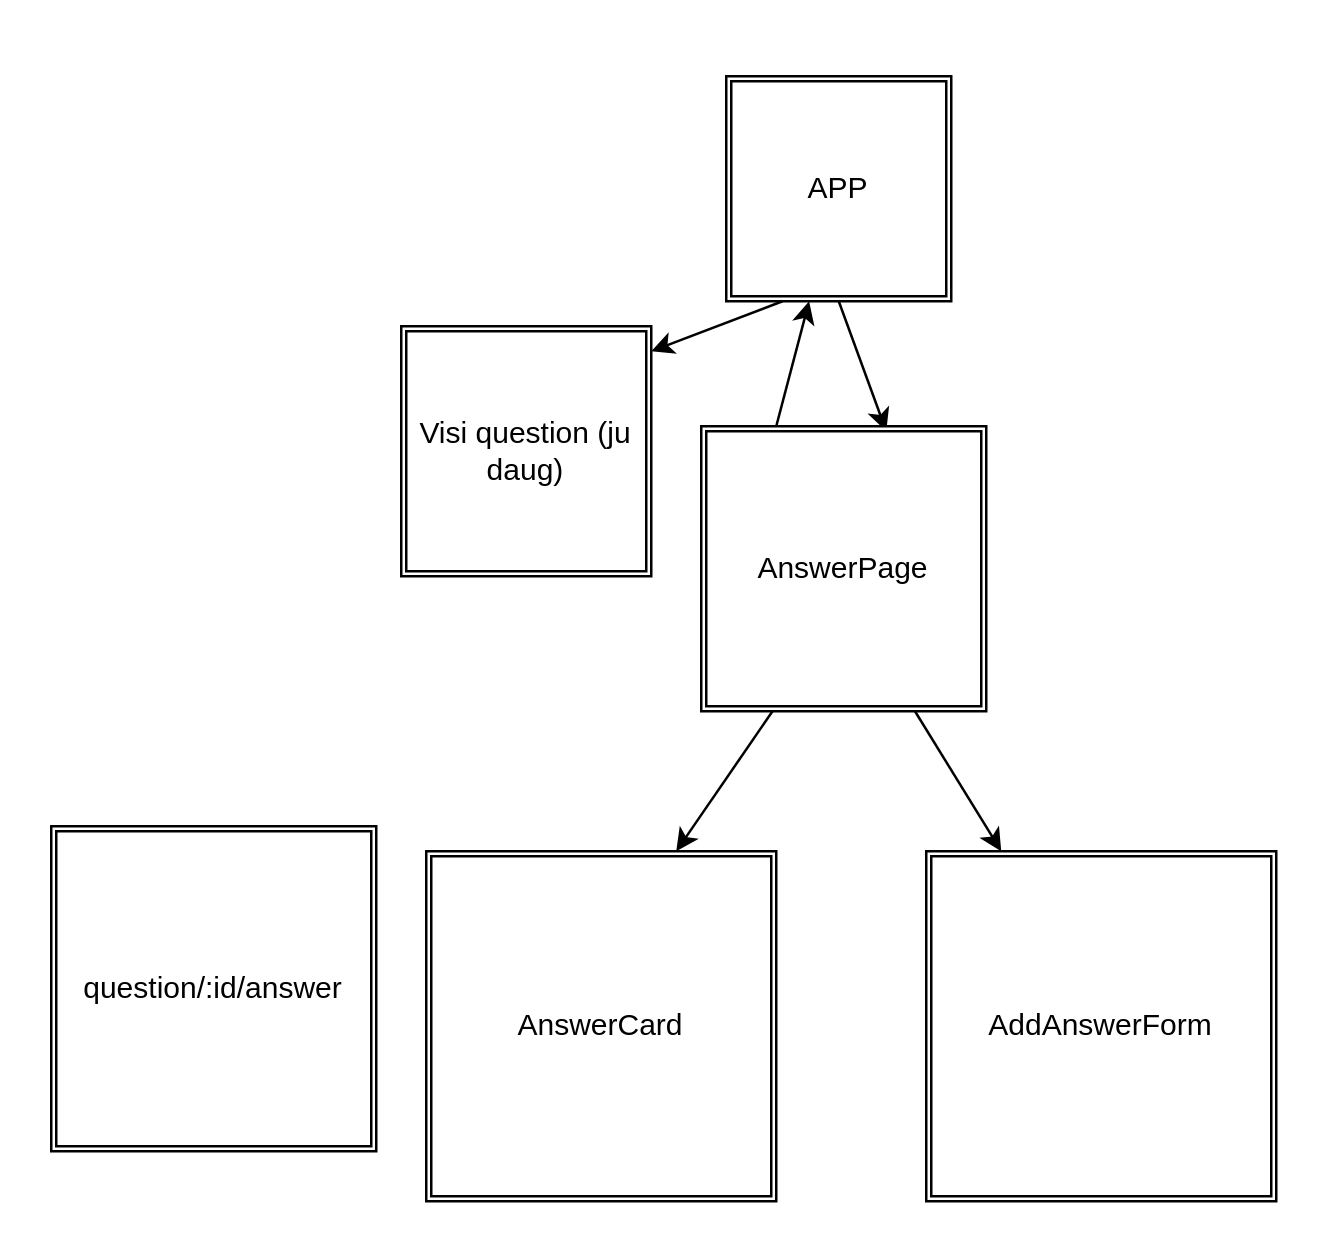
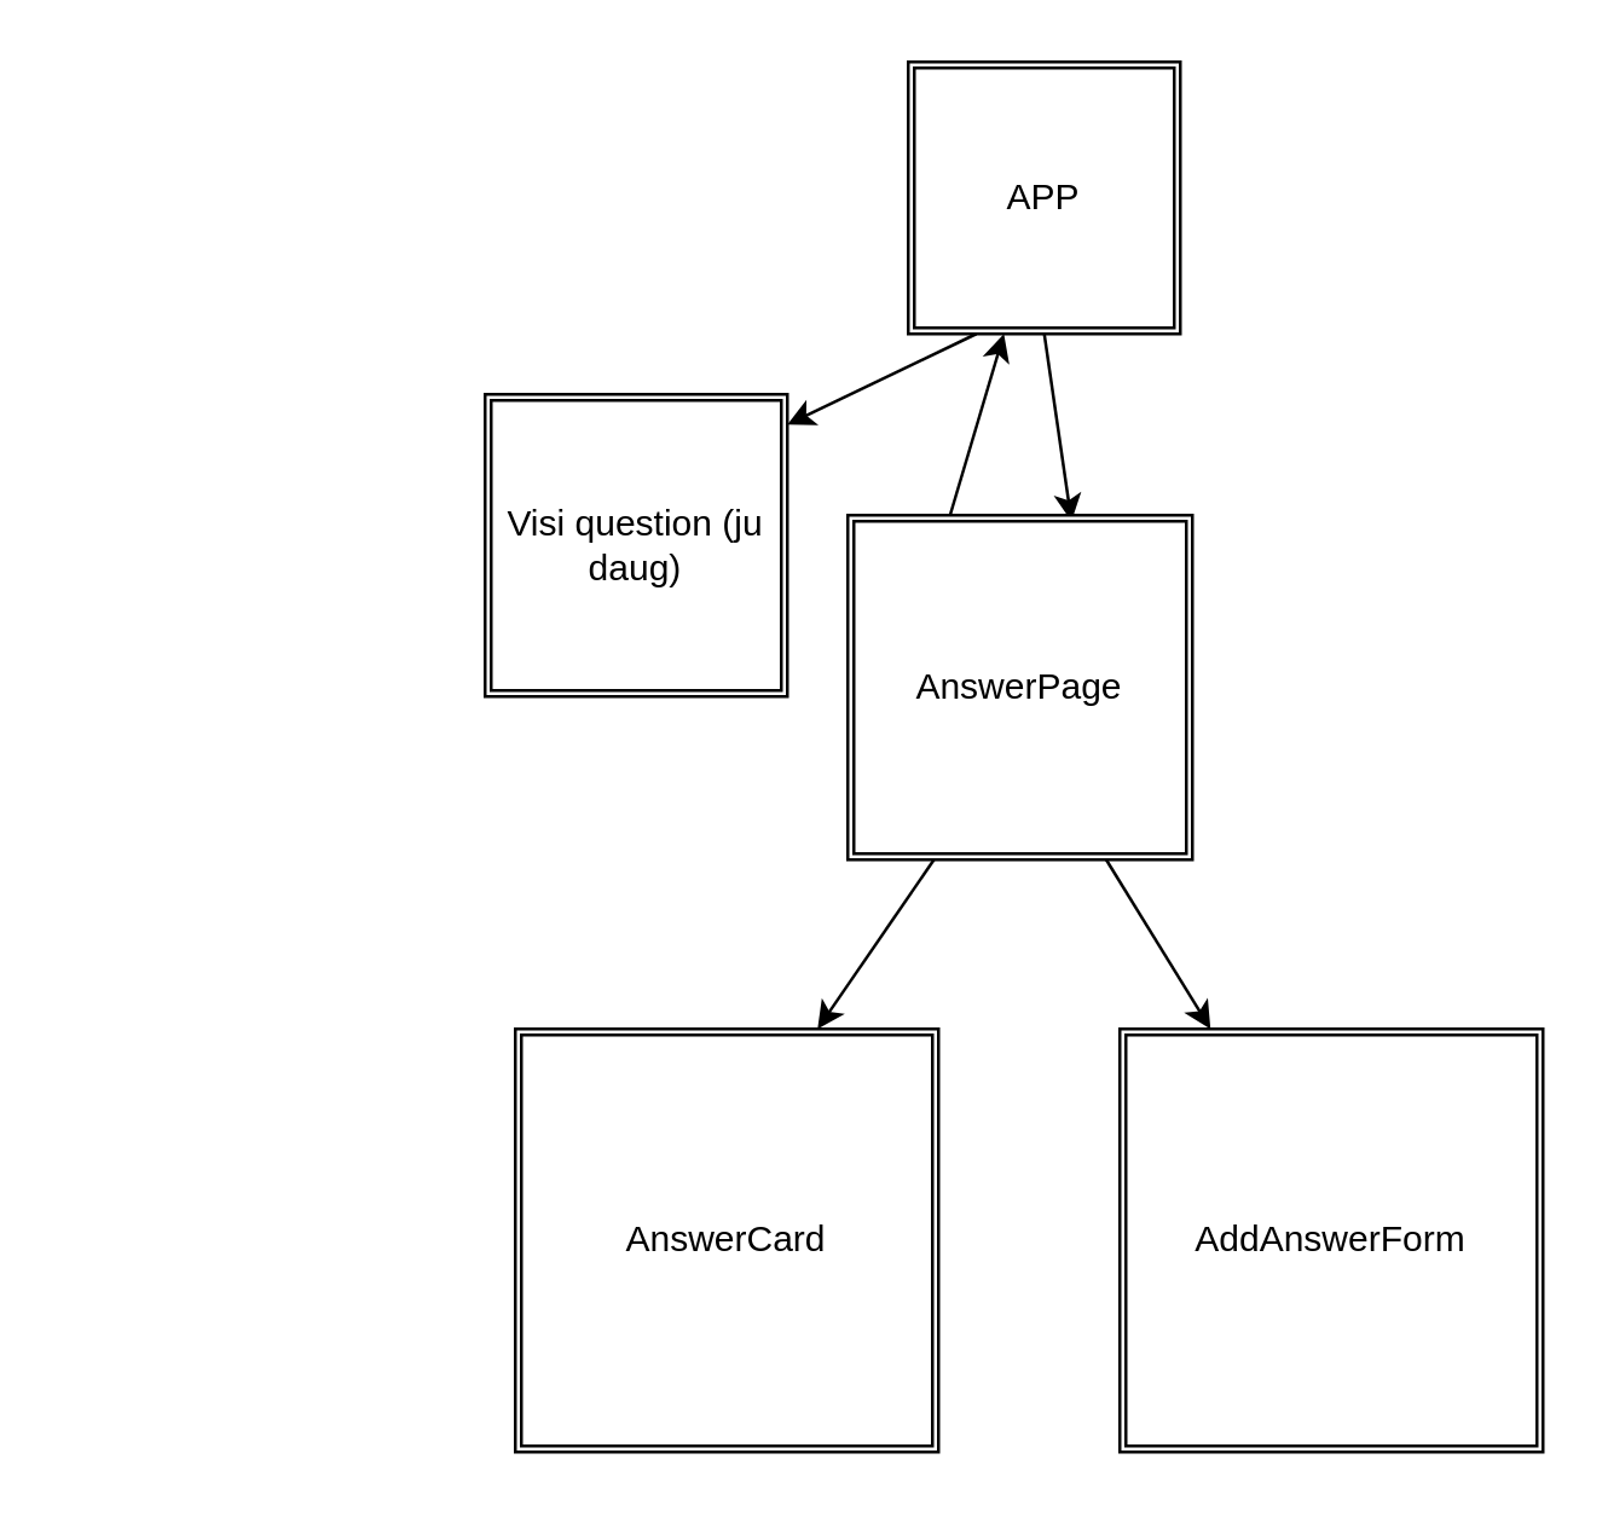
  <mxCell id="0" />
  <mxCell id="1" parent="0" />
  <mxCell id="2" style="edgeStyle=none;html=1;exitX=0.5;exitY=1;exitDx=0;exitDy=0;" edge="1" parent="1" source="4"><mxGeometry relative="1" as="geometry"><mxPoint x="354" y="172" as="targetPoint" /></mxGeometry></mxCell>
  <mxCell id="3" style="edgeStyle=none;html=1;exitX=0.25;exitY=1;exitDx=0;exitDy=0;" edge="1" parent="1" source="4"><mxGeometry relative="1" as="geometry"><mxPoint x="260" y="140" as="targetPoint" /></mxGeometry></mxCell>
- <mxCell id="4" value="APP" style="shape=ext;double=1;whiteSpace=wrap;html=1;aspect=fixed;" vertex="1" parent="1"><mxGeometry x="290" y="30" width="90" height="90" as="geometry" /></mxCell>
+ <mxCell id="4" value="APP" style="shape=ext;double=1;whiteSpace=wrap;html=1;aspect=fixed;" vertex="1" parent="1"><mxGeometry x="300" y="20" width="90" height="90" as="geometry" /></mxCell>
  <mxCell id="5" style="edgeStyle=none;html=1;exitX=0.25;exitY=1;exitDx=0;exitDy=0;" edge="1" parent="1" source="8"><mxGeometry relative="1" as="geometry"><mxPoint x="270" y="340" as="targetPoint" /></mxGeometry></mxCell>
  <mxCell id="6" style="edgeStyle=none;html=1;exitX=0.75;exitY=1;exitDx=0;exitDy=0;" edge="1" parent="1" source="8"><mxGeometry relative="1" as="geometry"><mxPoint x="400" y="340" as="targetPoint" /></mxGeometry></mxCell>
  <mxCell id="7" style="edgeStyle=none;html=1;exitX=0;exitY=1;exitDx=0;exitDy=0;" edge="1" parent="1" source="8" target="4"><mxGeometry relative="1" as="geometry"><mxPoint x="90" y="330" as="targetPoint" /></mxGeometry></mxCell>
  <mxCell id="8" value="AnswerPage" style="shape=ext;double=1;whiteSpace=wrap;html=1;aspect=fixed;" vertex="1" parent="1"><mxGeometry x="280" y="170" width="114" height="114" as="geometry" /></mxCell>
  <mxCell id="9" value="Visi question (ju daug)" style="shape=ext;double=1;whiteSpace=wrap;html=1;aspect=fixed;" vertex="1" parent="1"><mxGeometry x="160" y="130" width="100" height="100" as="geometry" /></mxCell>
  <mxCell id="10" value="AnswerCard" style="shape=ext;double=1;whiteSpace=wrap;html=1;aspect=fixed;" vertex="1" parent="1"><mxGeometry x="170" y="340" width="140" height="140" as="geometry" /></mxCell>
  <mxCell id="11" value="AddAnswerForm" style="shape=ext;double=1;whiteSpace=wrap;html=1;aspect=fixed;" vertex="1" parent="1"><mxGeometry x="370" y="340" width="140" height="140" as="geometry" /></mxCell>
- <mxCell id="12" value="question/:id/answer" style="shape=ext;double=1;whiteSpace=wrap;html=1;aspect=fixed;" vertex="1" parent="1"><mxGeometry x="20" y="330" width="130" height="130" as="geometry" /></mxCell>
